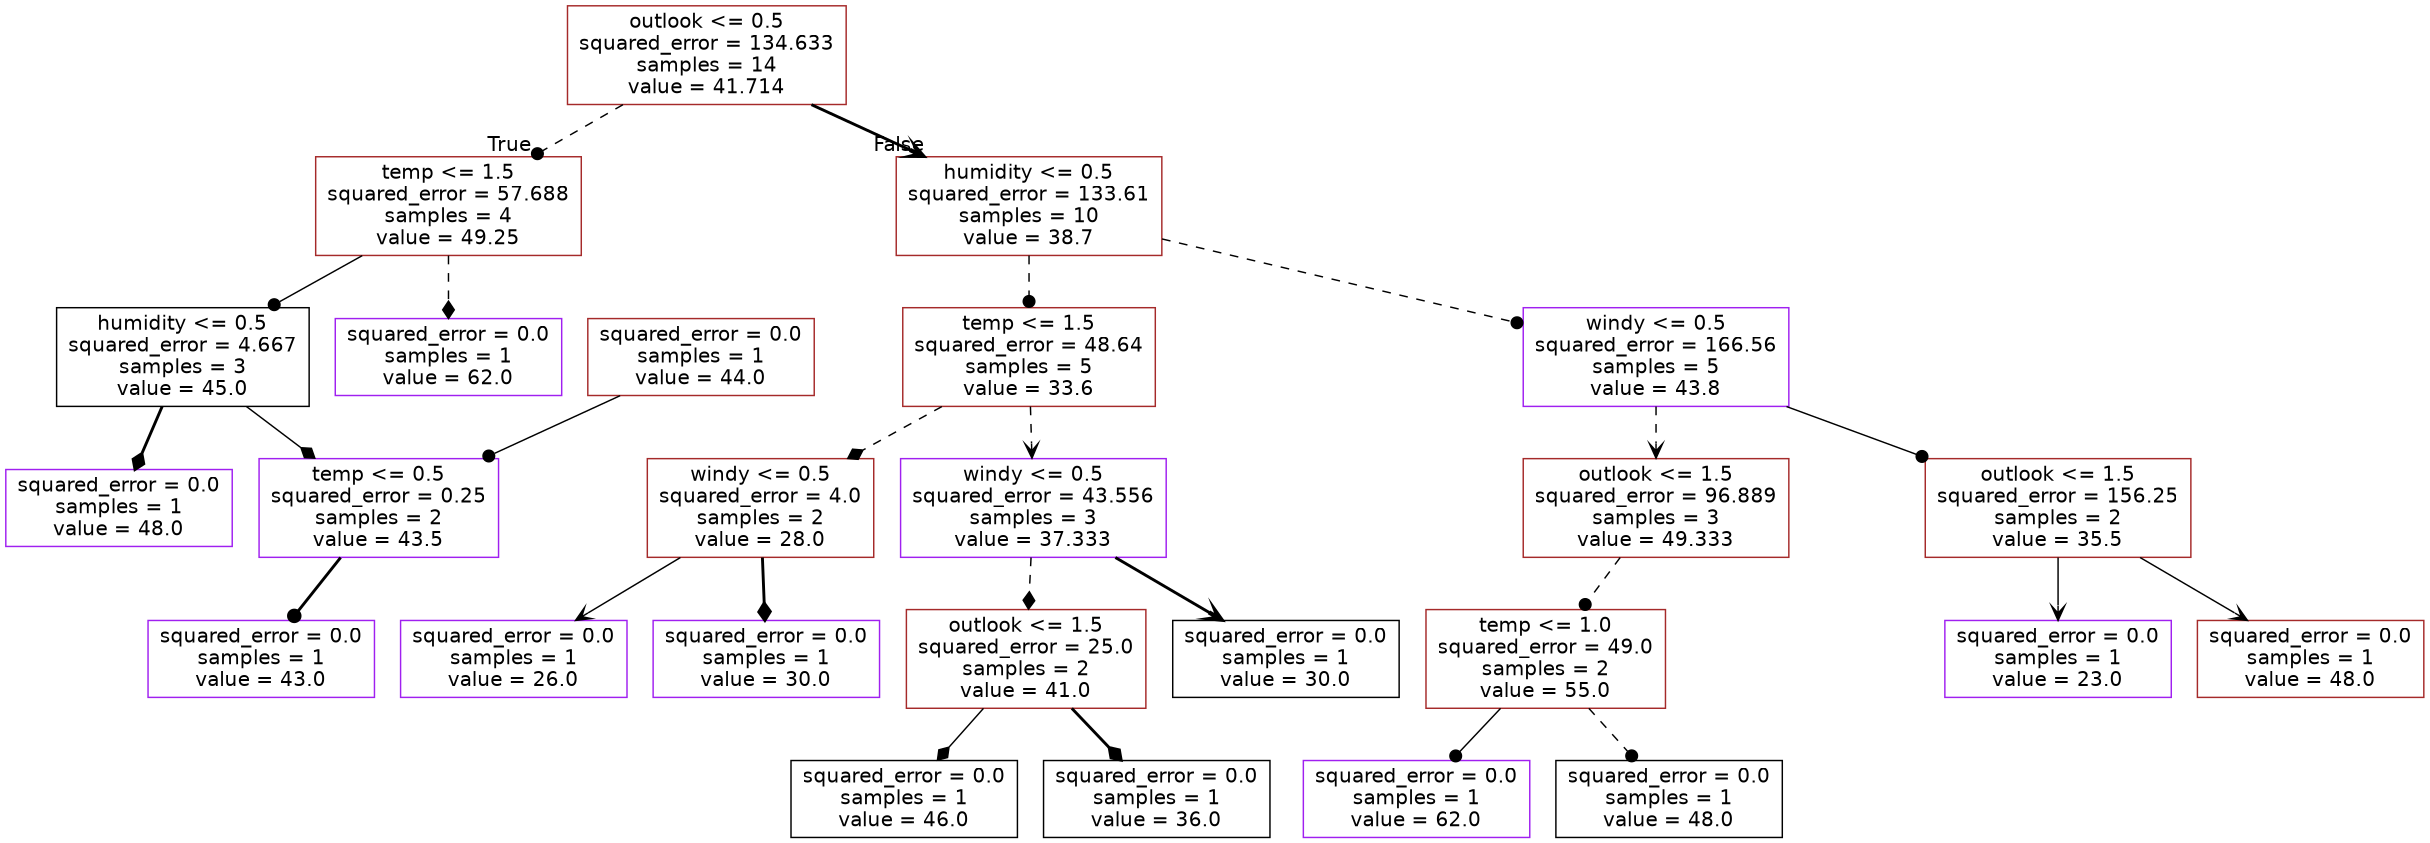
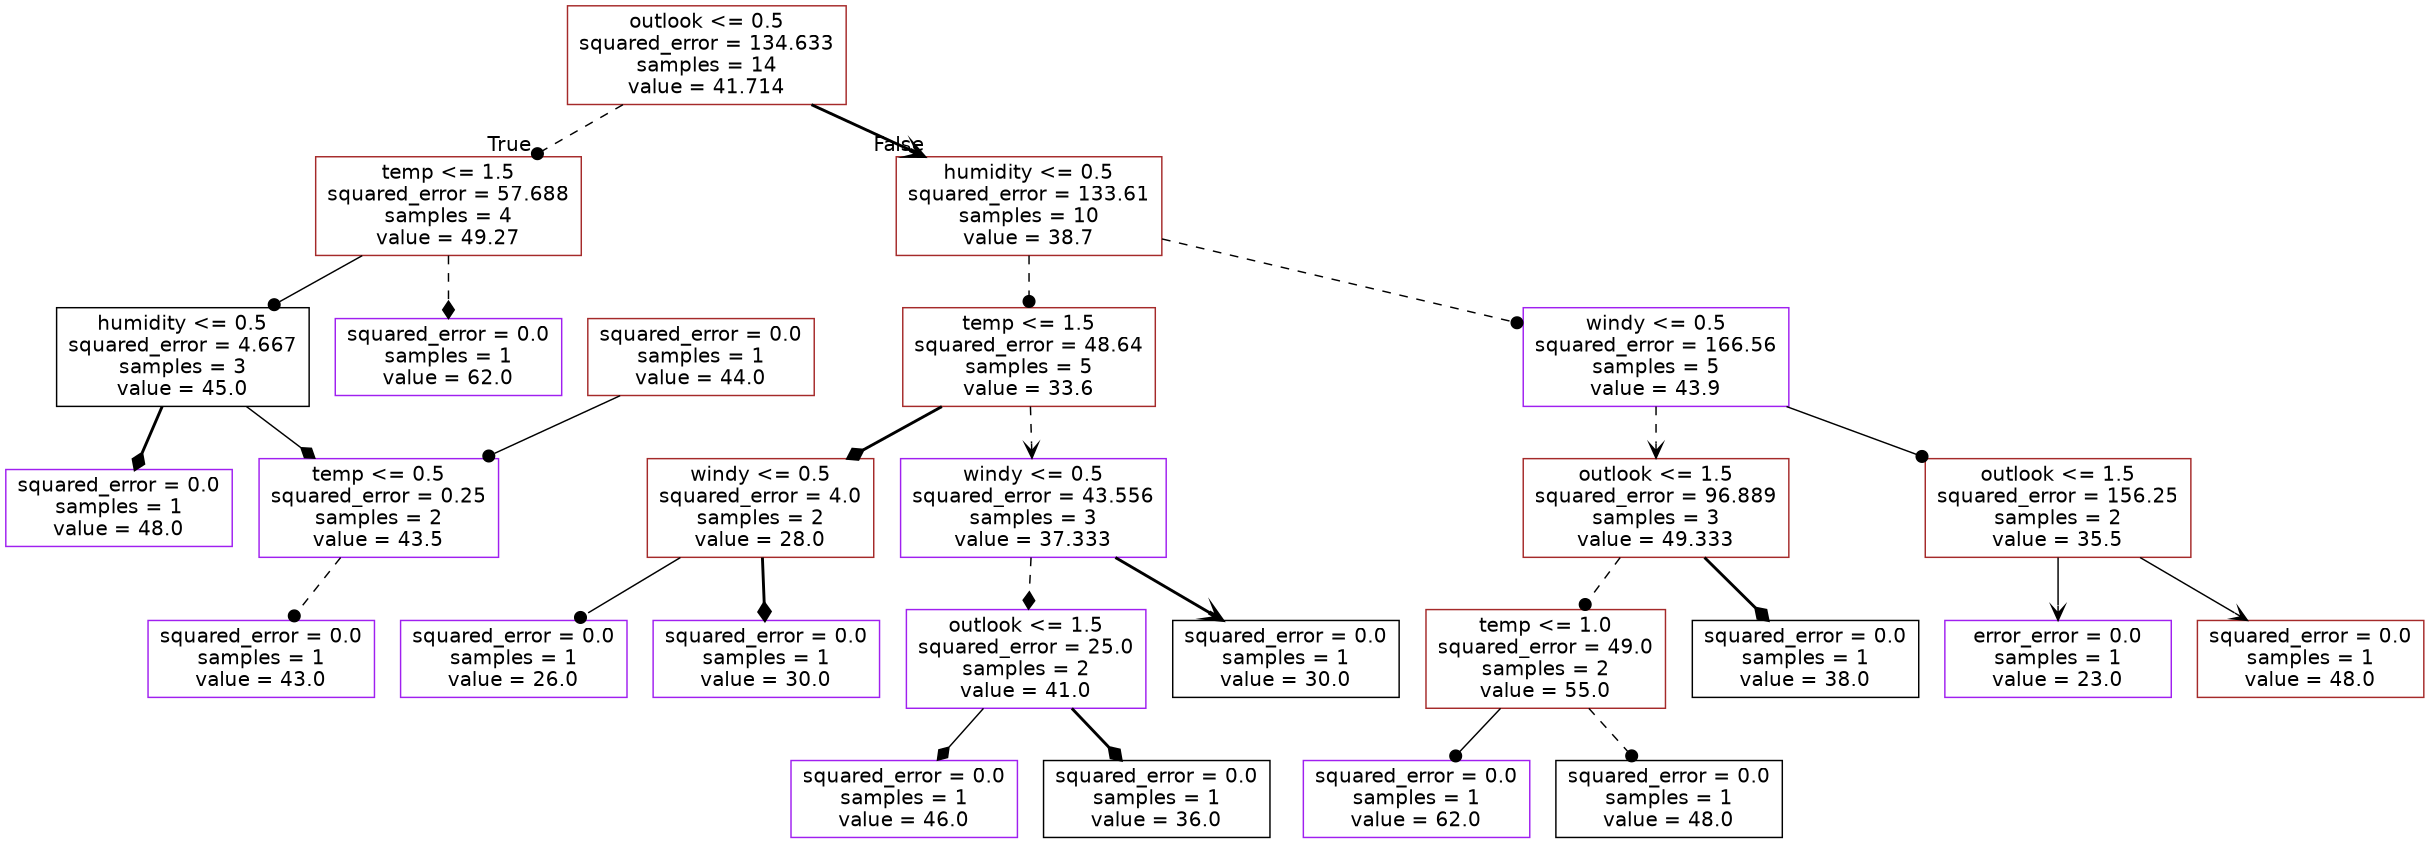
  digraph {
    node [color=purple fontname=helvetica shape=box]
    edge [arrowhead=dot fontname=helvetica style=dashed]
    n1 [color=brown label="outlook <= 0.5\nsquared_error = 134.633\nsamples = 14\nvalue = 41.714"]
-   n2 [color=brown label="temp <= 1.5\nsquared_error = 57.688\nsamples = 4\nvalue = 49.25"]
+   n2 [color=brown label="temp <= 1.5\nsquared_error = 57.688\nsamples = 4\nvalue = 49.27"]
    n3 [color=brown label="humidity <= 0.5\nsquared_error = 133.61\nsamples = 10\nvalue = 38.7"]
    n4 [color=black label="humidity <= 0.5\nsquared_error = 4.667\nsamples = 3\nvalue = 45.0"]
    n5 [label="squared_error = 0.0\nsamples = 1\nvalue = 62.0"]
    n6 [color=brown label="temp <= 1.5\nsquared_error = 48.64\nsamples = 5\nvalue = 33.6"]
-   n7 [label="windy <= 0.5\nsquared_error = 166.56\nsamples = 5\nvalue = 43.8"]
+   n7 [label="windy <= 0.5\nsquared_error = 166.56\nsamples = 5\nvalue = 43.9"]
    n8 [label="squared_error = 0.0\nsamples = 1\nvalue = 48.0"]
    n9 [label="temp <= 0.5\nsquared_error = 0.25\nsamples = 2\nvalue = 43.5"]
    n10 [label="squared_error = 0.0\nsamples = 1\nvalue = 43.0"]
    n11 [color=brown label="squared_error = 0.0\nsamples = 1\nvalue = 44.0"]
    n12 [color=brown label="windy <= 0.5\nsquared_error = 4.0\nsamples = 2\nvalue = 28.0"]
    n13 [label="windy <= 0.5\nsquared_error = 43.556\nsamples = 3\nvalue = 37.333"]
    n14 [color=brown label="outlook <= 1.5\nsquared_error = 96.889\nsamples = 3\nvalue = 49.333"]
    n15 [color=brown label="outlook <= 1.5\nsquared_error = 156.25\nsamples = 2\nvalue = 35.5"]
    n16 [label="squared_error = 0.0\nsamples = 1\nvalue = 26.0"]
    n17 [label="squared_error = 0.0\nsamples = 1\nvalue = 30.0"]
-   n18 [color=brown label="outlook <= 1.5\nsquared_error = 25.0\nsamples = 2\nvalue = 41.0"]
+   n18 [label="outlook <= 1.5\nsquared_error = 25.0\nsamples = 2\nvalue = 41.0"]
    n19 [color=black label="squared_error = 0.0\nsamples = 1\nvalue = 30.0"]
-   n20 [color=black label="squared_error = 0.0\nsamples = 1\nvalue = 46.0"]
+   n20 [label="squared_error = 0.0\nsamples = 1\nvalue = 46.0"]
    n21 [color=black label="squared_error = 0.0\nsamples = 1\nvalue = 36.0"]
    n22 [color=brown label="temp <= 1.0\nsquared_error = 49.0\nsamples = 2\nvalue = 55.0"]
-   n24 [label="squared_error = 0.0\nsamples = 1\nvalue = 23.0"]
+   n23 [color=black label="squared_error = 0.0\nsamples = 1\nvalue = 38.0"]
+   n24 [label="error_error = 0.0\nsamples = 1\nvalue = 23.0"]
    n25 [color=brown label="squared_error = 0.0\nsamples = 1\nvalue = 48.0"]
    n26 [label="squared_error = 0.0\nsamples = 1\nvalue = 62.0"]
    n27 [color=black label="squared_error = 0.0\nsamples = 1\nvalue = 48.0"]
    n1 -> n2 [headlabel=True labelangle=45 labeldistance=2.5]
    n1 -> n3 [arrowhead=vee headlabel=False labelangle=-45 labeldistance=2.5 style=bold]
    n2 -> n4 [style=solid]
    n2 -> n5 [arrowhead=diamond]
    n3 -> n6
    n3 -> n7
    n4 -> n8 [arrowhead=diamond style=bold]
    n4 -> n9 [arrowhead=diamond style=solid]
-   n6 -> n12 [arrowhead=diamond]
+   n6 -> n12 [arrowhead=diamond style=bold]
    n6 -> n13 [arrowhead=vee]
    n7 -> n14 [arrowhead=vee]
    n7 -> n15 [style=solid]
-   n9 -> n10 [style=bold]
+   n9 -> n10
    n11 -> n9 [style=solid]
-   n12 -> n16 [arrowhead=vee style=solid]
+   n12 -> n16 [style=solid]
    n12 -> n17 [arrowhead=diamond style=bold]
    n13 -> n18 [arrowhead=diamond]
    n13 -> n19 [arrowhead=vee style=bold]
    n14 -> n22
+   n14 -> n23 [arrowhead=diamond style=bold]
    n15 -> n24 [arrowhead=vee style=solid]
    n15 -> n25 [arrowhead=vee style=solid]
    n18 -> n20 [arrowhead=diamond style=solid]
    n18 -> n21 [arrowhead=diamond style=bold]
    n22 -> n26 [style=solid]
    n22 -> n27
  }
